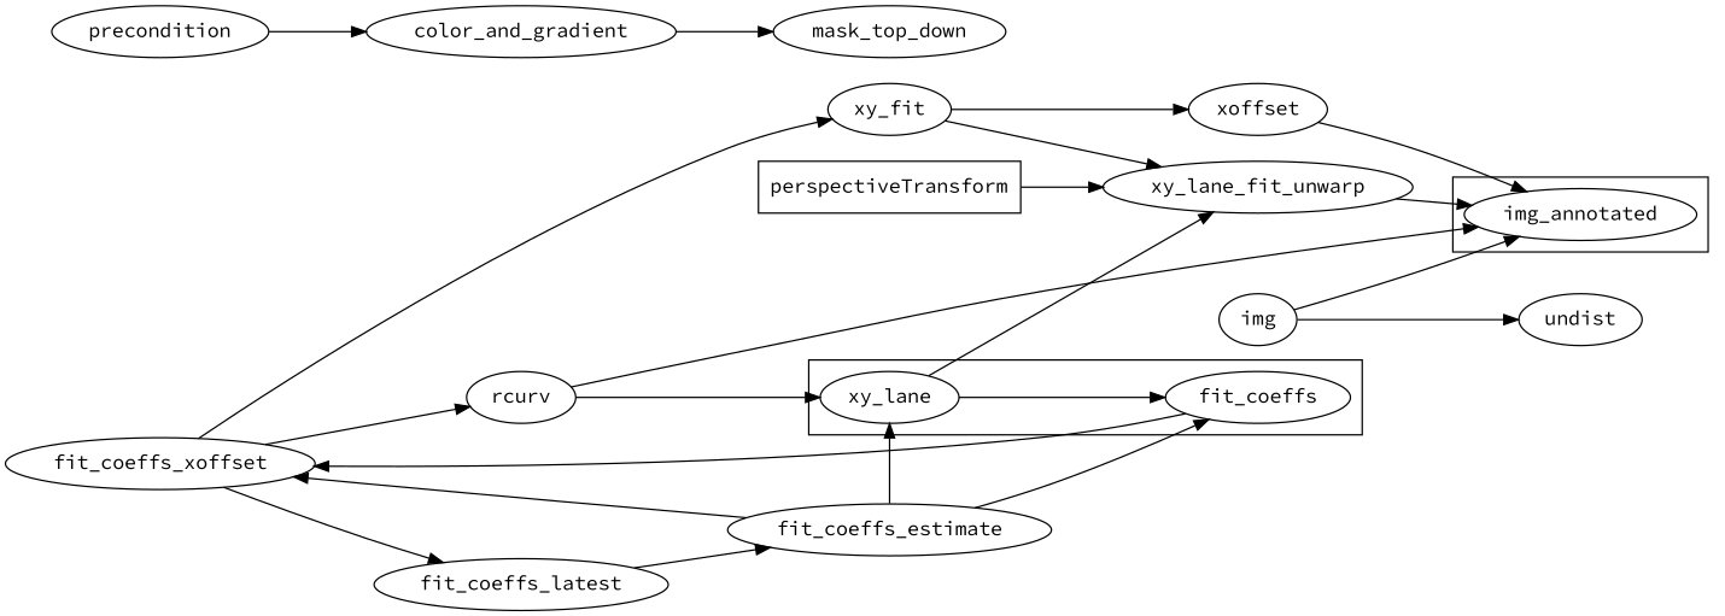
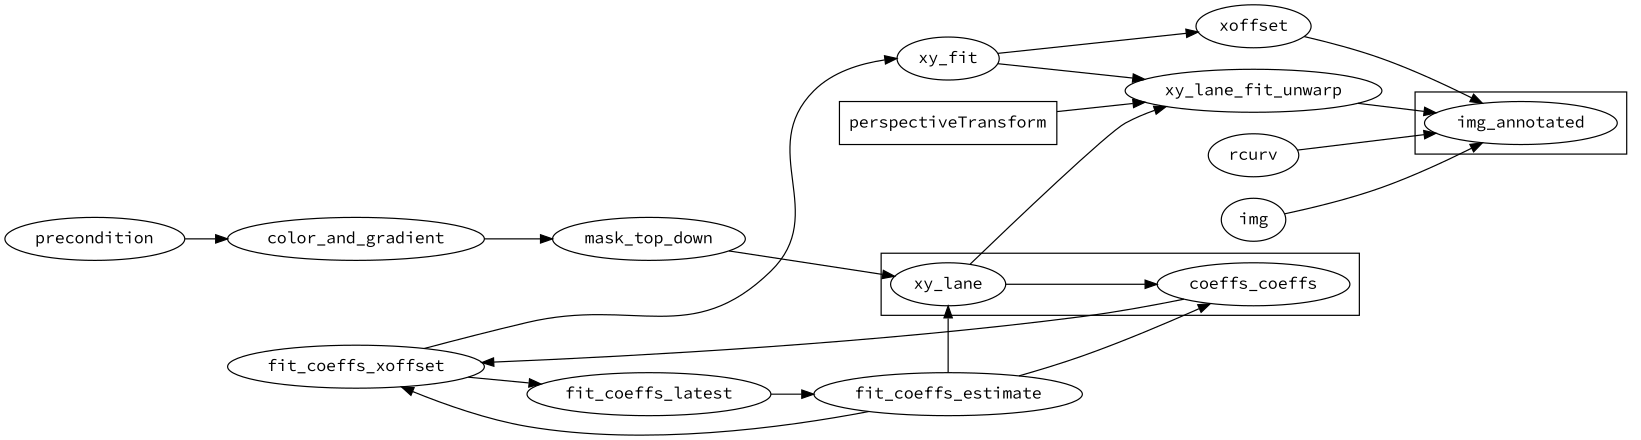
  digraph {
    fontname="Source Code Pro"
    rankdir=LR
    node [fontname="Source Code Pro"]
    edge [fontname="Source Code Pro"]
    img_annotated
    xy_lane
-   fit_coeffs
+   fit_coeffs [label=coeffs_coeffs]
    xy_lane_fit_unwarp
    n5 [label=fit_coeffs_xoffset]
    perspectiveTransform [shape=rectangle]
    xy_fit
    xoffset
    rcurv
    img
-   undist
    mask_top_down
    fit_coeffs_latest
    fit_coeffs_estimate
    precondition
    color_and_gradient
    subgraph cluster_1 {
      img_annotated
    }
    subgraph cluster_2 {
      xy_lane
      fit_coeffs
    }
    xy_lane -> fit_coeffs
    xy_lane -> xy_lane_fit_unwarp
    fit_coeffs -> n5
    xy_lane_fit_unwarp -> img_annotated
    n5 -> xy_fit
-   n5 -> rcurv
    n5 -> fit_coeffs_latest
    perspectiveTransform -> xy_lane_fit_unwarp
    xy_fit -> xy_lane_fit_unwarp
    xy_fit -> xoffset
    xoffset -> img_annotated
    rcurv -> img_annotated
    img -> img_annotated
-   img -> undist
-   rcurv -> xy_lane
+   mask_top_down -> xy_lane
    fit_coeffs_latest -> fit_coeffs_estimate
    fit_coeffs_estimate -> xy_lane
    fit_coeffs_estimate -> fit_coeffs
    fit_coeffs_estimate -> n5
    precondition -> color_and_gradient
    color_and_gradient -> mask_top_down
  }
